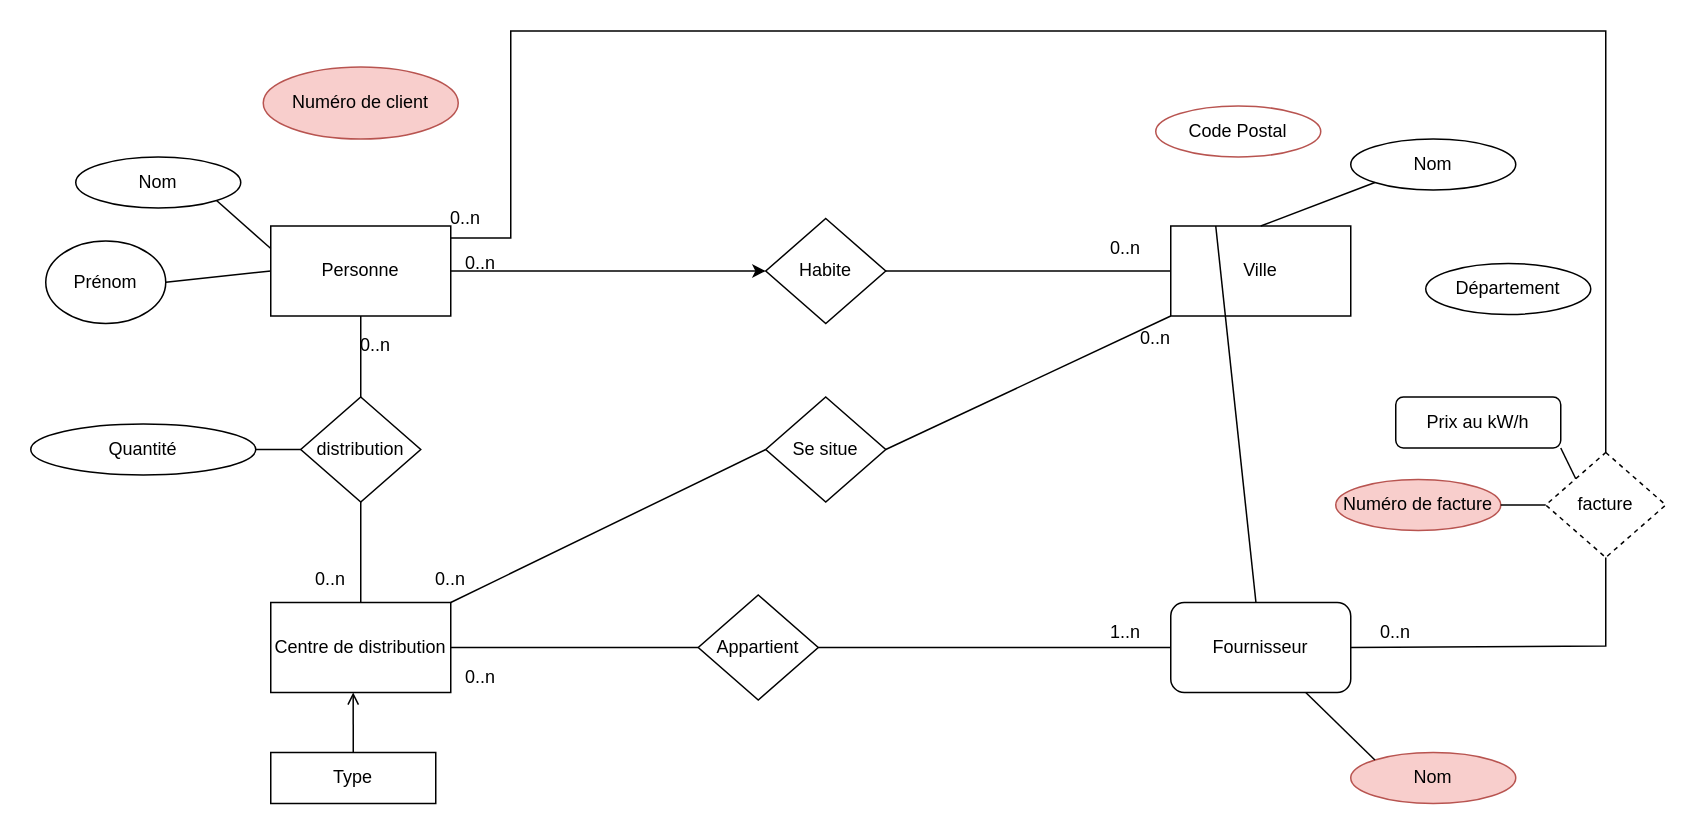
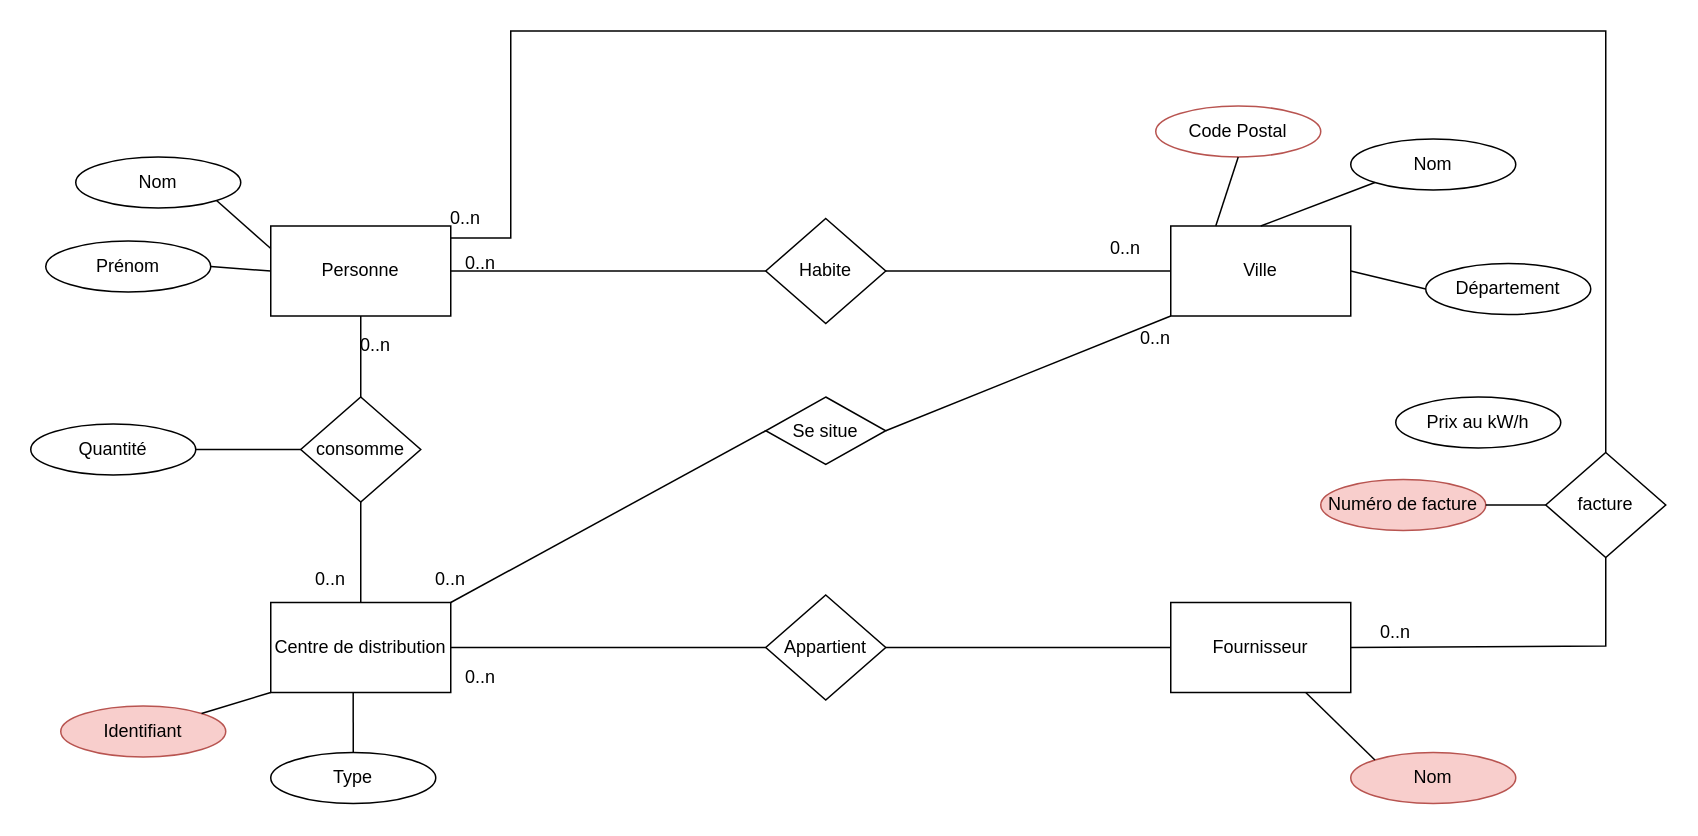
  <mxCell id="0" />
  <mxCell id="1" parent="0" />
  <mxCell id="2" value="Personne" style="rounded=0;whiteSpace=wrap;html=1;" parent="1" vertex="1"><mxGeometry x="180" y="150" width="120" height="60" as="geometry" /></mxCell>
  <mxCell id="3" value="Ville" style="rounded=0;whiteSpace=wrap;html=1;" parent="1" vertex="1"><mxGeometry x="780" y="150" width="120" height="60" as="geometry" /></mxCell>
- <mxCell id="4" value="Fournisseur" style="whiteSpace=wrap;html=1;rounded=1;" parent="1" vertex="1"><mxGeometry x="780" y="401" width="120" height="60" as="geometry" /></mxCell>
+ <mxCell id="4" value="Fournisseur" style="rounded=0;whiteSpace=wrap;html=1;" parent="1" vertex="1"><mxGeometry x="780" y="401" width="120" height="60" as="geometry" /></mxCell>
  <mxCell id="5" value="Centre de distribution" style="rounded=0;whiteSpace=wrap;html=1;" parent="1" vertex="1"><mxGeometry x="180" y="401" width="120" height="60" as="geometry" /></mxCell>
  <mxCell id="6" value="Nom" style="ellipse;whiteSpace=wrap;html=1;" parent="1" vertex="1"><mxGeometry x="50" y="104" width="110" height="34" as="geometry" /></mxCell>
  <mxCell id="7" value="Nom" style="ellipse;whiteSpace=wrap;html=1;fillColor=#f8cecc;strokeColor=#b85450;" parent="1" vertex="1"><mxGeometry x="900" y="501" width="110" height="34" as="geometry" /></mxCell>
  <mxCell id="8" value="Nom" style="ellipse;whiteSpace=wrap;html=1;" parent="1" vertex="1"><mxGeometry x="900" y="92" width="110" height="34" as="geometry" /></mxCell>
- <mxCell id="9" value="Prénom" style="ellipse;whiteSpace=wrap;html=1;" parent="1" vertex="1"><mxGeometry x="30" y="160" width="80" height="55" as="geometry" /></mxCell>
+ <mxCell id="9" value="Prénom" style="ellipse;whiteSpace=wrap;html=1;" parent="1" vertex="1"><mxGeometry x="30" y="160" width="110" height="34" as="geometry" /></mxCell>
  <mxCell id="10" value="Département" style="ellipse;whiteSpace=wrap;html=1;" parent="1" vertex="1"><mxGeometry x="950" y="175" width="110" height="34" as="geometry" /></mxCell>
  <mxCell id="11" value="Code Postal" style="ellipse;whiteSpace=wrap;html=1;fillColor=#ffffff;strokeColor=#b85450;" parent="1" vertex="1"><mxGeometry x="770" y="70" width="110" height="34" as="geometry" /></mxCell>
- <mxCell id="12" value="Type" style="whiteSpace=wrap;html=1;rounded=0;" parent="1" vertex="1"><mxGeometry x="180" y="501" width="110" height="34" as="geometry" /></mxCell>
- <mxCell id="13" value="Appartient" style="rhombus;whiteSpace=wrap;html=1;" parent="1" vertex="1"><mxGeometry x="465" y="396" width="80" height="70" as="geometry" /></mxCell>
+ <mxCell id="12" value="Type" style="ellipse;whiteSpace=wrap;html=1;" parent="1" vertex="1"><mxGeometry x="180" y="501" width="110" height="34" as="geometry" /></mxCell>
+ <mxCell id="13" value="Appartient" style="rhombus;whiteSpace=wrap;html=1;" parent="1" vertex="1"><mxGeometry x="510" y="396" width="80" height="70" as="geometry" /></mxCell>
  <mxCell id="14" value="Habite" style="rhombus;whiteSpace=wrap;html=1;" parent="1" vertex="1"><mxGeometry x="510" y="145" width="80" height="70" as="geometry" /></mxCell>
- <mxCell id="15" value="Se situe" style="rhombus;whiteSpace=wrap;html=1;" parent="1" vertex="1"><mxGeometry x="510" y="264" width="80" height="70" as="geometry" /></mxCell>
+ <mxCell id="15" value="Se situe" style="rhombus;whiteSpace=wrap;html=1;" parent="1" vertex="1"><mxGeometry x="510" y="264" width="80" height="45" as="geometry" /></mxCell>
  <mxCell id="16" value="" style="endArrow=none;html=1;rounded=0;entryX=0;entryY=0.5;entryDx=0;entryDy=0;exitX=1;exitY=0.5;exitDx=0;exitDy=0;" parent="1" source="5" target="13" edge="1"><mxGeometry width="50" height="50" relative="1" as="geometry"><mxPoint x="670" y="441" as="sourcePoint" /><mxPoint x="720" y="391" as="targetPoint" /></mxGeometry></mxCell>
  <mxCell id="17" value="" style="endArrow=none;html=1;rounded=0;entryX=0;entryY=0.5;entryDx=0;entryDy=0;exitX=1;exitY=0.5;exitDx=0;exitDy=0;" parent="1" source="13" target="4" edge="1"><mxGeometry width="50" height="50" relative="1" as="geometry"><mxPoint x="600" y="431" as="sourcePoint" /><mxPoint x="770" y="430.5" as="targetPoint" /></mxGeometry></mxCell>
  <mxCell id="18" value="" style="endArrow=none;html=1;rounded=0;entryX=0;entryY=0.5;entryDx=0;entryDy=0;exitX=1;exitY=0;exitDx=0;exitDy=0;" parent="1" source="5" target="15" edge="1"><mxGeometry width="50" height="50" relative="1" as="geometry"><mxPoint x="320" y="440" as="sourcePoint" /><mxPoint x="530" y="440" as="targetPoint" /></mxGeometry></mxCell>
  <mxCell id="19" value="" style="endArrow=none;html=1;rounded=0;entryX=0;entryY=0.5;entryDx=0;entryDy=0;exitX=1;exitY=0.5;exitDx=0;exitDy=0;" parent="1" source="14" target="3" edge="1"><mxGeometry width="50" height="50" relative="1" as="geometry"><mxPoint x="330" y="450" as="sourcePoint" /><mxPoint x="540" y="450" as="targetPoint" /></mxGeometry></mxCell>
  <mxCell id="20" value="" style="endArrow=none;html=1;rounded=0;entryX=0;entryY=1;entryDx=0;entryDy=0;exitX=1;exitY=0.5;exitDx=0;exitDy=0;" parent="1" source="15" target="3" edge="1"><mxGeometry width="50" height="50" relative="1" as="geometry"><mxPoint x="340" y="460" as="sourcePoint" /><mxPoint x="550" y="460" as="targetPoint" /></mxGeometry></mxCell>
- <mxCell id="21" value="" style="endArrow=classic;html=1;rounded=0;entryX=0;entryY=0.5;entryDx=0;entryDy=0;exitX=1;exitY=0.5;exitDx=0;exitDy=0;" parent="1" source="2" target="14" edge="1"><mxGeometry width="50" height="50" relative="1" as="geometry"><mxPoint x="350" y="470" as="sourcePoint" /><mxPoint x="560" y="470" as="targetPoint" /></mxGeometry></mxCell>
+ <mxCell id="21" value="" style="endArrow=none;html=1;rounded=0;entryX=0;entryY=0.5;entryDx=0;entryDy=0;exitX=1;exitY=0.5;exitDx=0;exitDy=0;" parent="1" source="2" target="14" edge="1"><mxGeometry width="50" height="50" relative="1" as="geometry"><mxPoint x="350" y="470" as="sourcePoint" /><mxPoint x="560" y="470" as="targetPoint" /></mxGeometry></mxCell>
  <mxCell id="22" value="" style="endArrow=none;html=1;rounded=0;entryX=0.75;entryY=1;entryDx=0;entryDy=0;exitX=0;exitY=0;exitDx=0;exitDy=0;" parent="1" source="7" target="4" edge="1"><mxGeometry width="50" height="50" relative="1" as="geometry"><mxPoint x="380" y="511" as="sourcePoint" /><mxPoint x="590" y="511" as="targetPoint" /></mxGeometry></mxCell>
- <mxCell id="23" value="" style="endArrow=open;html=1;rounded=0;entryX=0.458;entryY=1;entryDx=0;entryDy=0;exitX=0.5;exitY=0;exitDx=0;exitDy=0;entryPerimeter=0;" parent="1" source="12" target="5" edge="1"><mxGeometry width="50" height="50" relative="1" as="geometry"><mxPoint x="390" y="521" as="sourcePoint" /><mxPoint x="600" y="521" as="targetPoint" /></mxGeometry></mxCell>
- <mxCell id="24" value="" style="endArrow=none;html=1;rounded=0;exitX=0.25;exitY=0;exitDx=0;exitDy=0;" parent="1" source="3" target="4" edge="1"><mxGeometry width="50" height="50" relative="1" as="geometry"><mxPoint x="410" y="530" as="sourcePoint" /><mxPoint x="620" y="530" as="targetPoint" /></mxGeometry></mxCell>
+ <mxCell id="23" value="" style="endArrow=none;html=1;rounded=0;entryX=0.458;entryY=1;entryDx=0;entryDy=0;exitX=0.5;exitY=0;exitDx=0;exitDy=0;entryPerimeter=0;" parent="1" source="12" target="5" edge="1"><mxGeometry width="50" height="50" relative="1" as="geometry"><mxPoint x="390" y="521" as="sourcePoint" /><mxPoint x="600" y="521" as="targetPoint" /></mxGeometry></mxCell>
+ <mxCell id="24" value="" style="endArrow=none;html=1;rounded=0;entryX=0.5;entryY=1;entryDx=0;entryDy=0;exitX=0.25;exitY=0;exitDx=0;exitDy=0;" parent="1" source="3" target="11" edge="1"><mxGeometry width="50" height="50" relative="1" as="geometry"><mxPoint x="410" y="530" as="sourcePoint" /><mxPoint x="620" y="530" as="targetPoint" /></mxGeometry></mxCell>
  <mxCell id="25" value="" style="endArrow=none;html=1;rounded=0;entryX=0;entryY=0.5;entryDx=0;entryDy=0;exitX=1;exitY=0.5;exitDx=0;exitDy=0;" parent="1" source="9" target="2" edge="1"><mxGeometry width="50" height="50" relative="1" as="geometry"><mxPoint x="650" y="430" as="sourcePoint" /><mxPoint x="700" y="380" as="targetPoint" /></mxGeometry></mxCell>
  <mxCell id="26" value="" style="endArrow=none;html=1;rounded=0;entryX=0;entryY=1;entryDx=0;entryDy=0;exitX=0.5;exitY=0;exitDx=0;exitDy=0;" parent="1" source="3" target="8" edge="1"><mxGeometry width="50" height="50" relative="1" as="geometry"><mxPoint x="650" y="430" as="sourcePoint" /><mxPoint x="700" y="380" as="targetPoint" /></mxGeometry></mxCell>
+ <mxCell id="27" value="" style="endArrow=none;html=1;rounded=0;entryX=0;entryY=0.5;entryDx=0;entryDy=0;exitX=1;exitY=0.5;exitDx=0;exitDy=0;" parent="1" source="3" target="10" edge="1"><mxGeometry width="50" height="50" relative="1" as="geometry"><mxPoint x="650" y="430" as="sourcePoint" /><mxPoint x="700" y="380" as="targetPoint" /></mxGeometry></mxCell>
  <mxCell id="28" value="" style="endArrow=none;html=1;rounded=0;entryX=1;entryY=1;entryDx=0;entryDy=0;exitX=0;exitY=0.25;exitDx=0;exitDy=0;" parent="1" source="2" target="6" edge="1"><mxGeometry width="50" height="50" relative="1" as="geometry"><mxPoint x="340" y="430" as="sourcePoint" /><mxPoint x="390" y="380" as="targetPoint" /></mxGeometry></mxCell>
- <mxCell id="29" value="distribution" style="rhombus;whiteSpace=wrap;html=1;" parent="1" vertex="1"><mxGeometry x="200" y="264" width="80" height="70" as="geometry" /></mxCell>
+ <mxCell id="29" value="consomme" style="rhombus;whiteSpace=wrap;html=1;" parent="1" vertex="1"><mxGeometry x="200" y="264" width="80" height="70" as="geometry" /></mxCell>
  <mxCell id="30" value="" style="endArrow=none;html=1;rounded=0;entryX=0.5;entryY=1;entryDx=0;entryDy=0;exitX=0.5;exitY=0;exitDx=0;exitDy=0;" parent="1" source="29" target="2" edge="1"><mxGeometry width="50" height="50" relative="1" as="geometry"><mxPoint x="340" y="420" as="sourcePoint" /><mxPoint x="390" y="370" as="targetPoint" /></mxGeometry></mxCell>
  <mxCell id="31" value="" style="endArrow=none;html=1;rounded=0;entryX=0.5;entryY=1;entryDx=0;entryDy=0;" parent="1" source="5" target="29" edge="1"><mxGeometry width="50" height="50" relative="1" as="geometry"><mxPoint x="340" y="420" as="sourcePoint" /><mxPoint x="390" y="370" as="targetPoint" /></mxGeometry></mxCell>
  <mxCell id="32" value="0..n" style="text;html=1;strokeColor=none;fillColor=none;align=center;verticalAlign=middle;whiteSpace=wrap;rounded=0;" parent="1" vertex="1"><mxGeometry x="290" y="436" width="60" height="30" as="geometry" /></mxCell>
- <mxCell id="33" value="1..n" style="text;html=1;strokeColor=none;fillColor=none;align=center;verticalAlign=middle;whiteSpace=wrap;rounded=0;" parent="1" vertex="1"><mxGeometry x="720" y="406" width="60" height="30" as="geometry" /></mxCell>
  <mxCell id="34" value="0..n" style="text;html=1;strokeColor=none;fillColor=none;align=center;verticalAlign=middle;whiteSpace=wrap;rounded=0;" parent="1" vertex="1"><mxGeometry x="720" y="150" width="60" height="30" as="geometry" /></mxCell>
  <mxCell id="35" value="0..n" style="text;html=1;strokeColor=none;fillColor=none;align=center;verticalAlign=middle;whiteSpace=wrap;rounded=0;" parent="1" vertex="1"><mxGeometry x="740" y="210" width="60" height="30" as="geometry" /></mxCell>
  <mxCell id="36" value="0..n" style="text;html=1;strokeColor=none;fillColor=none;align=center;verticalAlign=middle;whiteSpace=wrap;rounded=0;" parent="1" vertex="1"><mxGeometry x="270" y="371" width="60" height="30" as="geometry" /></mxCell>
  <mxCell id="37" value="0..n" style="text;html=1;strokeColor=none;fillColor=none;align=center;verticalAlign=middle;whiteSpace=wrap;rounded=0;" parent="1" vertex="1"><mxGeometry x="190" y="371" width="60" height="30" as="geometry" /></mxCell>
  <mxCell id="38" value="0..n" style="text;html=1;strokeColor=none;fillColor=none;align=center;verticalAlign=middle;whiteSpace=wrap;rounded=0;" parent="1" vertex="1"><mxGeometry x="290" y="160" width="60" height="30" as="geometry" /></mxCell>
  <mxCell id="39" value="0..n" style="text;html=1;strokeColor=none;fillColor=none;align=center;verticalAlign=middle;whiteSpace=wrap;rounded=0;" parent="1" vertex="1"><mxGeometry x="220" y="215" width="60" height="30" as="geometry" /></mxCell>
  <mxCell id="40" value="" style="endArrow=none;html=1;rounded=0;entryX=0;entryY=0.5;entryDx=0;entryDy=0;exitX=1;exitY=0.5;exitDx=0;exitDy=0;" parent="1" source="41" target="29" edge="1"><mxGeometry width="50" height="50" relative="1" as="geometry"><mxPoint x="120" y="320" as="sourcePoint" /><mxPoint x="390" y="370" as="targetPoint" /></mxGeometry></mxCell>
- <mxCell id="41" value="Quantité" style="ellipse;whiteSpace=wrap;html=1;" parent="1" vertex="1"><mxGeometry x="20" y="282" width="150" height="34" as="geometry" /></mxCell>
- <mxCell id="42" value="Numéro de client" style="ellipse;whiteSpace=wrap;html=1;fillColor=#f8cecc;strokeColor=#b85450;" parent="1" vertex="1"><mxGeometry x="175" y="44" width="130" height="48" as="geometry" /></mxCell>
- <mxCell id="45" value="facture" style="rhombus;whiteSpace=wrap;html=1;dashed=1;" vertex="1" parent="1"><mxGeometry x="1030" y="301" width="80" height="70" as="geometry" /></mxCell>
+ <mxCell id="41" value="Quantité" style="ellipse;whiteSpace=wrap;html=1;" parent="1" vertex="1"><mxGeometry x="20" y="282" width="110" height="34" as="geometry" /></mxCell>
+ <mxCell id="43" value="Identifiant" style="ellipse;whiteSpace=wrap;html=1;fillColor=#f8cecc;strokeColor=#b85450;" parent="1" vertex="1"><mxGeometry x="40" y="470" width="110" height="34" as="geometry" /></mxCell>
+ <mxCell id="44" value="" style="endArrow=none;html=1;rounded=0;entryX=0;entryY=1;entryDx=0;entryDy=0;exitX=1;exitY=0;exitDx=0;exitDy=0;" parent="1" source="43" target="5" edge="1"><mxGeometry width="50" height="50" relative="1" as="geometry"><mxPoint x="590" y="410" as="sourcePoint" /><mxPoint x="640" y="360" as="targetPoint" /></mxGeometry></mxCell>
+ <mxCell id="45" value="facture" style="rhombus;whiteSpace=wrap;html=1;" vertex="1" parent="1"><mxGeometry x="1030" y="301" width="80" height="70" as="geometry" /></mxCell>
  <mxCell id="46" value="" style="endArrow=none;html=1;rounded=0;entryX=1;entryY=0.133;entryDx=0;entryDy=0;exitX=0.5;exitY=0;exitDx=0;exitDy=0;entryPerimeter=0;" edge="1" parent="1" source="45" target="2"><mxGeometry width="50" height="50" relative="1" as="geometry"><mxPoint x="1010" y="290" as="sourcePoint" /><mxPoint x="550" y="290" as="targetPoint" /><Array as="points"><mxPoint x="1070" y="20" /><mxPoint x="340" y="20" /><mxPoint x="340" y="158" /></Array></mxGeometry></mxCell>
  <mxCell id="47" value="" style="endArrow=none;html=1;rounded=0;entryX=0.5;entryY=1;entryDx=0;entryDy=0;exitX=1;exitY=0.5;exitDx=0;exitDy=0;" edge="1" parent="1" source="4" target="45"><mxGeometry width="50" height="50" relative="1" as="geometry"><mxPoint x="500" y="340" as="sourcePoint" /><mxPoint x="550" y="290" as="targetPoint" /><Array as="points"><mxPoint x="1070" y="430" /></Array></mxGeometry></mxCell>
- <mxCell id="48" value="" style="endArrow=none;html=1;rounded=0;entryX=0;entryY=0;entryDx=0;entryDy=0;exitX=1;exitY=1;exitDx=0;exitDy=0;" edge="1" parent="1" source="49" target="45"><mxGeometry width="50" height="50" relative="1" as="geometry"><mxPoint x="1020" y="300" as="sourcePoint" /><mxPoint x="550" y="290" as="targetPoint" /></mxGeometry></mxCell>
- <mxCell id="49" value="Prix au kW/h" style="whiteSpace=wrap;html=1;rounded=1;" vertex="1" parent="1"><mxGeometry x="930" y="264" width="110" height="34" as="geometry" /></mxCell>
+ <mxCell id="49" value="Prix au kW/h" style="ellipse;whiteSpace=wrap;html=1;" vertex="1" parent="1"><mxGeometry x="930" y="264" width="110" height="34" as="geometry" /></mxCell>
  <mxCell id="50" value="0..n" style="text;html=1;strokeColor=none;fillColor=none;align=center;verticalAlign=middle;whiteSpace=wrap;rounded=0;" vertex="1" parent="1"><mxGeometry y="130" width="60" height="30" as="geometry" x="280" /></mxCell>
  <mxCell id="51" value="0..n" style="text;html=1;strokeColor=none;fillColor=none;align=center;verticalAlign=middle;whiteSpace=wrap;rounded=0;" vertex="1" parent="1"><mxGeometry x="900" y="406" width="60" height="30" as="geometry" /></mxCell>
- <mxCell id="52" value="Numéro de facture" style="ellipse;whiteSpace=wrap;html=1;fillColor=#f8cecc;strokeColor=#b85450;" vertex="1" parent="1"><mxGeometry x="890" y="319" width="110" height="34" as="geometry" /></mxCell>
+ <mxCell id="52" value="Numéro de facture" style="ellipse;whiteSpace=wrap;html=1;fillColor=#f8cecc;strokeColor=#b85450;" vertex="1" parent="1"><mxGeometry x="880" y="319" width="110" height="34" as="geometry" /></mxCell>
  <mxCell id="53" value="" style="endArrow=none;html=1;rounded=0;entryX=0;entryY=0.5;entryDx=0;entryDy=0;exitX=1;exitY=0.5;exitDx=0;exitDy=0;" edge="1" parent="1" source="52" target="45"><mxGeometry width="50" height="50" relative="1" as="geometry"><mxPoint x="1033.891" y="303.021" as="sourcePoint" /><mxPoint x="1060" y="328.5" as="targetPoint" /></mxGeometry></mxCell>
